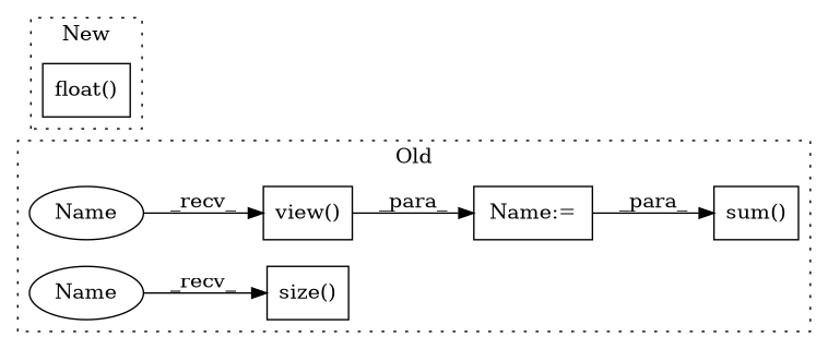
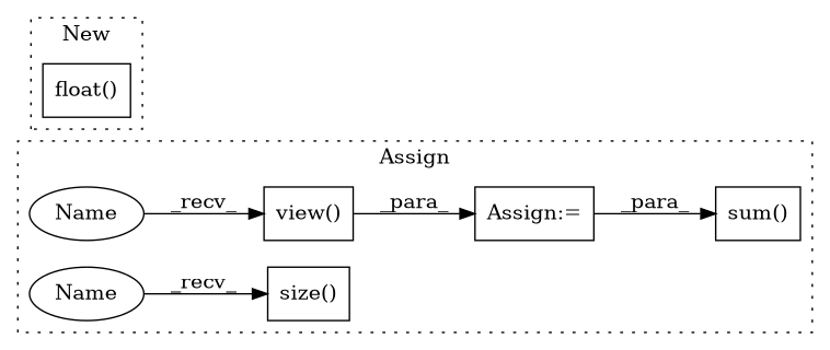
  digraph {
    rankdir=LR
    node [a=75 l=6 s=1381 shape=box]
    n1 [l=12 label="sum()" s=1590]
    n2 [l="12,1" label="view()" s="1118,1150"]
    n3 [l=13 label="size()"]
-   n4 [a=68 l=3 label="Name:=" s=1360]
+   n4 [a=68 l=3 label="Assign:=" s=1360]
    n5 [a=87 label=Name s=1118 shape=ellipse]
    n6 [a=87 label=Name shape=ellipse]
    n7 [l=95 label="float()" s=934]
    subgraph cluster_1 {
-     label=Old
+     label=Assign
      style=dotted
      n1
      n2
      n3
      n4
      n5
      n6
    }
    subgraph cluster_2 {
      label=New
      style=dotted
      n7
    }
    n2 -> n4 [label=_para_]
    n4 -> n1 [label=_para_]
    n5 -> n2 [label=_recv_]
    n6 -> n3 [label=_recv_]
  }
